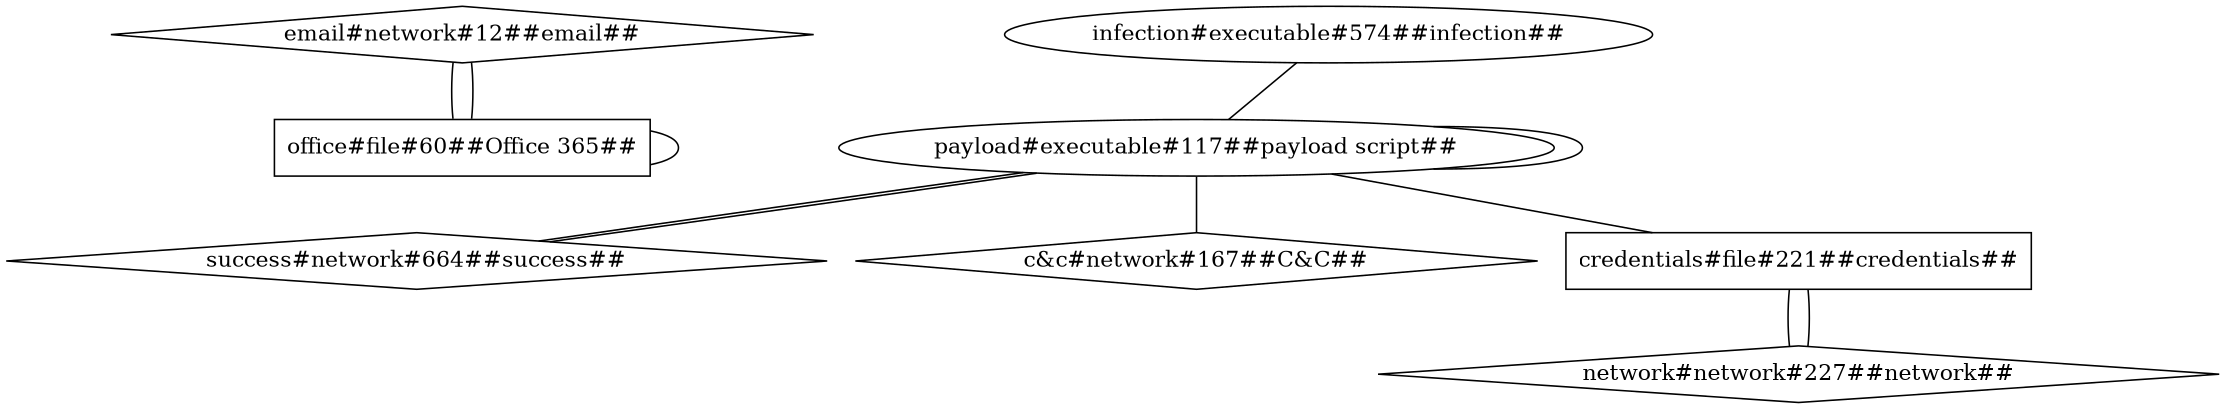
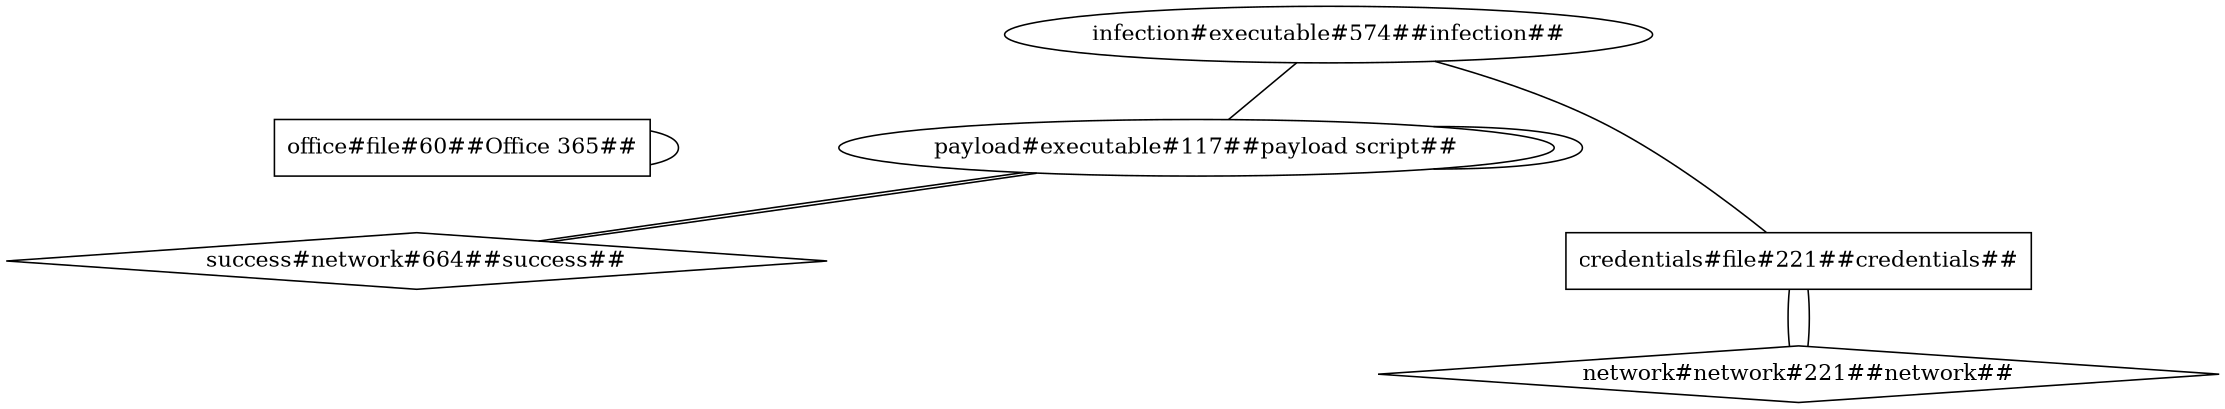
  graph {
    node [shape=diamond]
-   n1 [label="email#network#12##email##"]
    n2 [label="office#file#60##Office 365##" shape=rectangle]
    n3 [label="payload#executable#117##payload script##" shape=oval]
    n4 [label="success#network#664##success##"]
-   n5 [label="c&c#network#167##C&C##"]
    n6 [label="credentials#file#221##credentials##" shape=rectangle]
-   n7 [label="network#network#227##network##"]
+   n7 [label="network#network#221##network##"]
    n8 [label="infection#executable#574##infection##" shape=oval]
-   n1 -- n2
-   n2 -- n1
    n2 -- n2
    n3 -- n3
    n3 -- n4
-   n3 -- n5
-   n3 -- n6
+   n8 -- n6
    n4 -- n3
    n6 -- n7
    n7 -- n6
    n8 -- n3
  }
